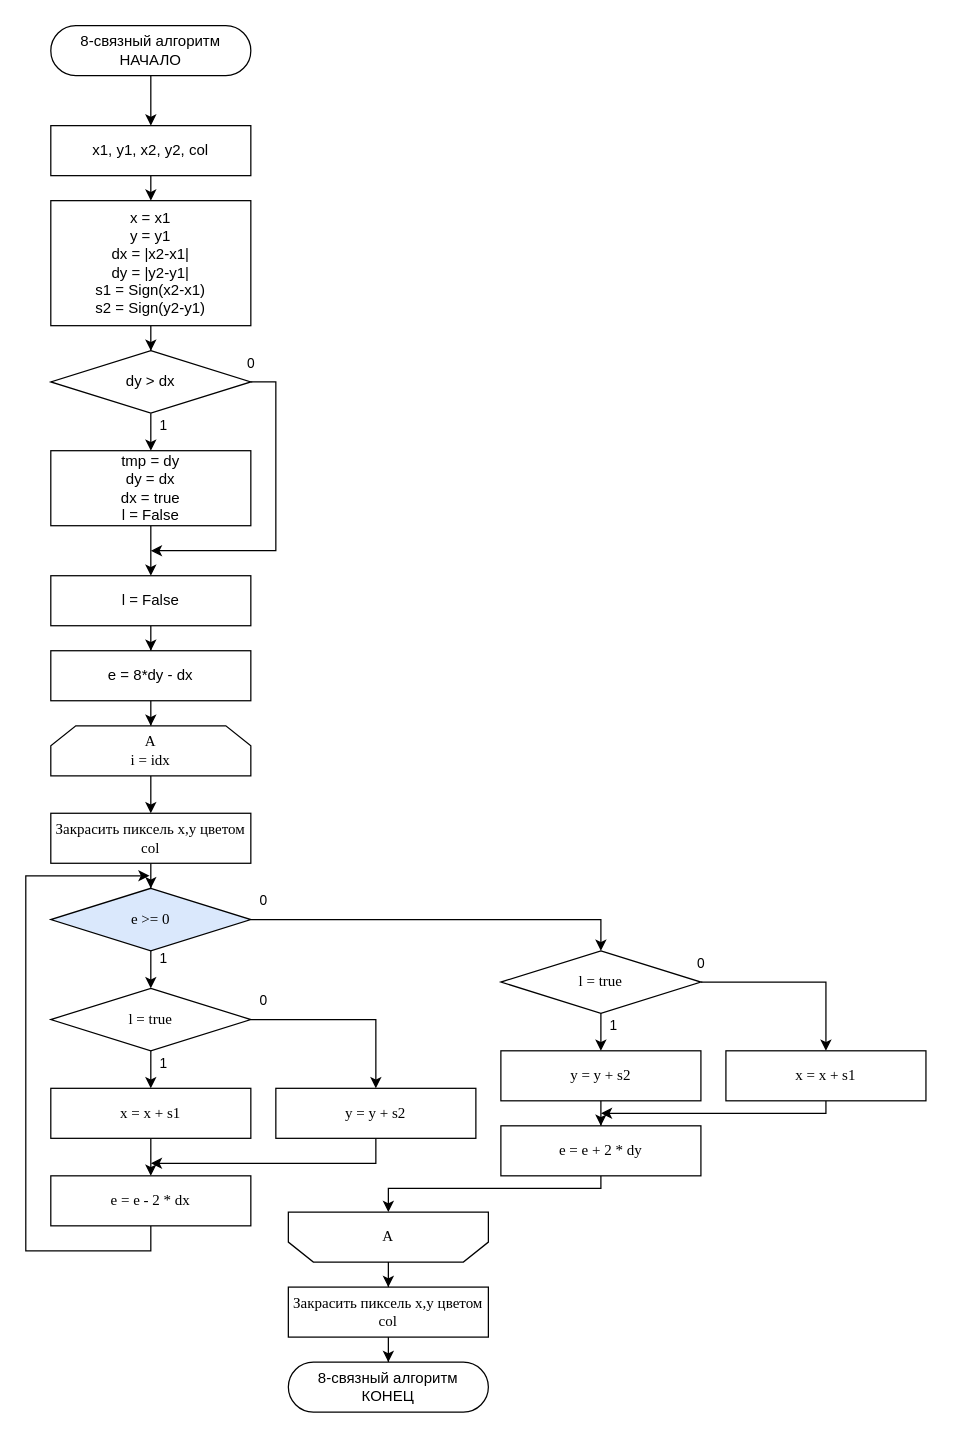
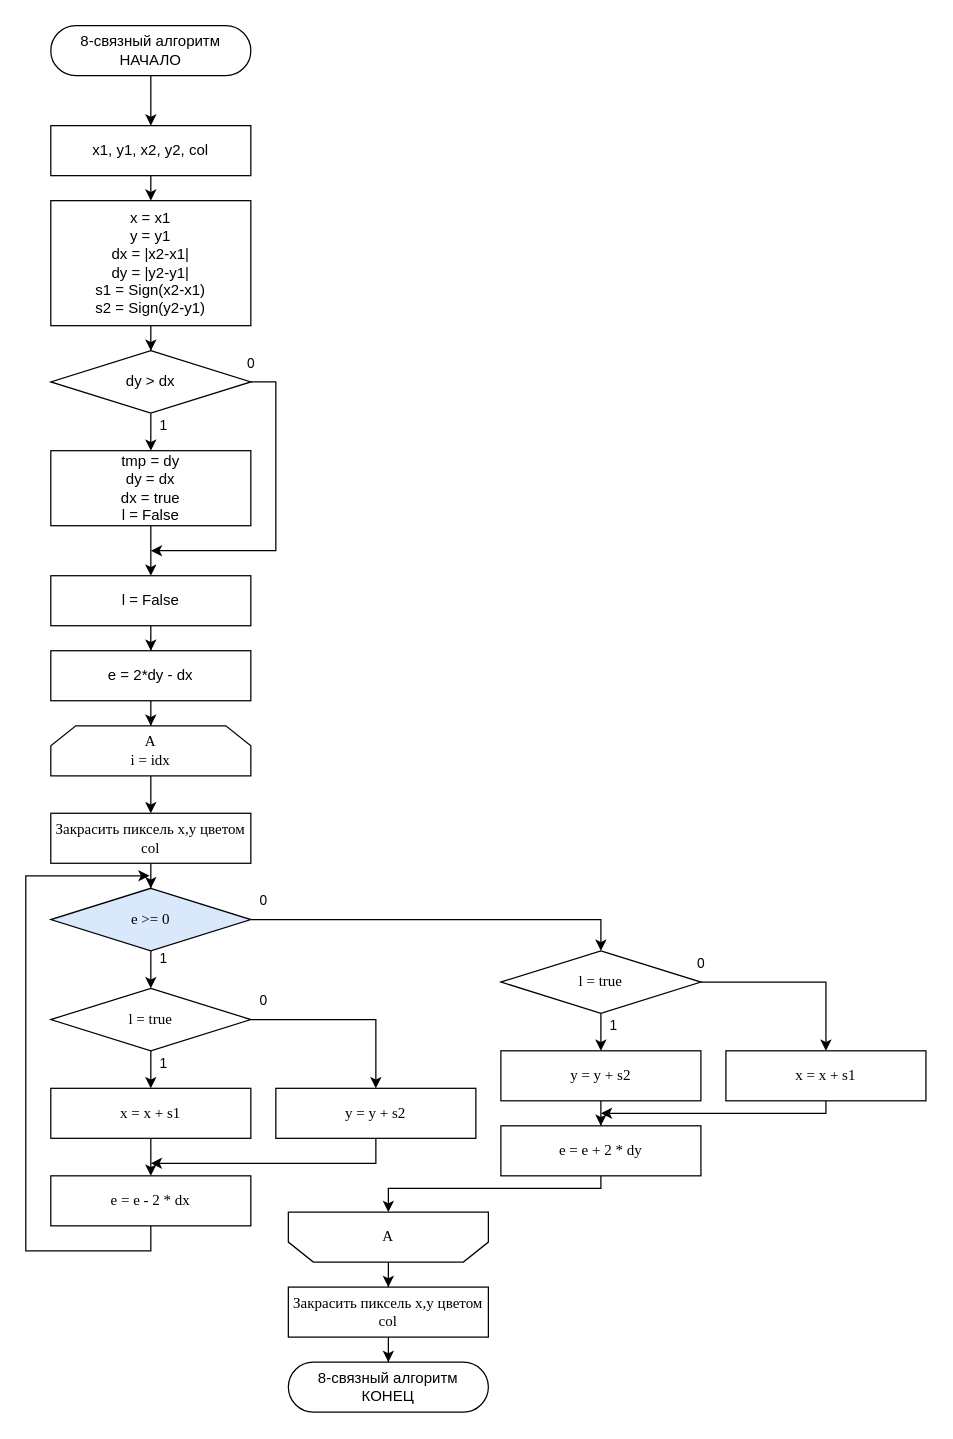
  <mxCell id="0" />
  <mxCell id="1" parent="0" />
  <mxCell id="2" value="" style="edgeStyle=orthogonalEdgeStyle;rounded=0;orthogonalLoop=1;jettySize=auto;html=1;" edge="1" parent="1" source="3" target="5"><mxGeometry relative="1" as="geometry" /></mxCell>
  <mxCell id="3" value="8-связный алгоритм&lt;br&gt;НАЧАЛО" style="rounded=1;whiteSpace=wrap;html=1;arcSize=50;strokeWidth=1;fontSize=12;" vertex="1" parent="1"><mxGeometry x="40" y="20" width="160" height="40" as="geometry" /></mxCell>
  <mxCell id="4" value="" style="edgeStyle=orthogonalEdgeStyle;rounded=0;orthogonalLoop=1;jettySize=auto;html=1;" edge="1" parent="1" source="5"><mxGeometry relative="1" as="geometry"><mxPoint x="120" y="160" as="targetPoint" /></mxGeometry></mxCell>
  <mxCell id="5" value="x1, y1, x2, y2, col" style="rounded=0;whiteSpace=wrap;html=1;" vertex="1" parent="1"><mxGeometry x="40" y="100" width="160" height="40" as="geometry" /></mxCell>
  <mxCell id="6" value="" style="edgeStyle=orthogonalEdgeStyle;rounded=0;orthogonalLoop=1;jettySize=auto;html=1;" edge="1" parent="1" source="7" target="10"><mxGeometry relative="1" as="geometry" /></mxCell>
  <mxCell id="7" value="x = x1&lt;br&gt;y = y1&lt;br&gt;dx = |x2-x1|&lt;br&gt;dy = |y2-y1|&lt;br&gt;s1 = Sign(x2-x1)&lt;br&gt;s2 = Sign(y2-y1)&lt;br&gt;" style="rounded=0;whiteSpace=wrap;html=1;" vertex="1" parent="1"><mxGeometry x="40" y="160" width="160" height="100" as="geometry" /></mxCell>
  <mxCell id="8" value="1" style="edgeStyle=orthogonalEdgeStyle;rounded=0;orthogonalLoop=1;jettySize=auto;html=1;" edge="1" parent="1" source="10" target="12"><mxGeometry x="0.2" y="10" relative="1" as="geometry"><mxPoint as="offset" /></mxGeometry></mxCell>
  <mxCell id="9" value="0" style="edgeStyle=orthogonalEdgeStyle;rounded=0;orthogonalLoop=1;jettySize=auto;html=1;exitX=1;exitY=0.5;exitDx=0;exitDy=0;" edge="1" parent="1" source="10"><mxGeometry x="-1" y="15" relative="1" as="geometry"><mxPoint x="120" y="440" as="targetPoint" /><Array as="points"><mxPoint x="220" y="305" /><mxPoint x="220" y="440" /></Array><mxPoint as="offset" /></mxGeometry></mxCell>
  <mxCell id="10" value="dy &amp;gt; dx" style="rhombus;whiteSpace=wrap;html=1;rounded=0;" vertex="1" parent="1"><mxGeometry x="40" y="280" width="160" height="50" as="geometry" /></mxCell>
  <mxCell id="11" value="" style="edgeStyle=orthogonalEdgeStyle;rounded=0;orthogonalLoop=1;jettySize=auto;html=1;" edge="1" parent="1" source="12" target="14"><mxGeometry relative="1" as="geometry" /></mxCell>
  <mxCell id="12" value="tmp = dy&lt;br&gt;dy = dx&lt;br&gt;dx = true&lt;br&gt;l = False" style="whiteSpace=wrap;html=1;rounded=0;" vertex="1" parent="1"><mxGeometry x="40" y="360" width="160" height="60" as="geometry" /></mxCell>
  <mxCell id="13" value="" style="edgeStyle=orthogonalEdgeStyle;rounded=0;orthogonalLoop=1;jettySize=auto;html=1;" edge="1" parent="1" source="14" target="16"><mxGeometry relative="1" as="geometry" /></mxCell>
  <mxCell id="14" value="l = False" style="whiteSpace=wrap;html=1;rounded=0;" vertex="1" parent="1"><mxGeometry x="40" y="460" width="160" height="40" as="geometry" /></mxCell>
  <mxCell id="15" value="" style="edgeStyle=orthogonalEdgeStyle;rounded=0;orthogonalLoop=1;jettySize=auto;html=1;" edge="1" parent="1" source="16" target="18"><mxGeometry relative="1" as="geometry" /></mxCell>
- <mxCell id="16" value="e = 8*dy - dx" style="whiteSpace=wrap;html=1;rounded=0;" vertex="1" parent="1"><mxGeometry x="40" y="520" width="160" height="40" as="geometry" /></mxCell>
+ <mxCell id="16" value="e = 2*dy - dx" style="whiteSpace=wrap;html=1;rounded=0;" vertex="1" parent="1"><mxGeometry x="40" y="520" width="160" height="40" as="geometry" /></mxCell>
  <mxCell id="17" value="" style="edgeStyle=orthogonalEdgeStyle;rounded=0;orthogonalLoop=1;jettySize=auto;html=1;" edge="1" parent="1" source="18" target="20"><mxGeometry relative="1" as="geometry" /></mxCell>
  <mxCell id="18" value="A&lt;br&gt;i = idx" style="shape=loopLimit;whiteSpace=wrap;html=1;rounded=0;shadow=0;strokeWidth=1;fillColor=#ffffff;fontFamily=Times New Roman;fontSize=12;" vertex="1" parent="1"><mxGeometry x="40" y="580" width="160" height="40" as="geometry" /></mxCell>
  <mxCell id="19" value="" style="edgeStyle=orthogonalEdgeStyle;rounded=0;orthogonalLoop=1;jettySize=auto;html=1;" edge="1" parent="1" source="20" target="23"><mxGeometry relative="1" as="geometry" /></mxCell>
  <mxCell id="20" value="Закрасить пиксель x,y цветом col" style="whiteSpace=wrap;html=1;rounded=0;shadow=0;fontFamily=Times New Roman;strokeWidth=1;" vertex="1" parent="1"><mxGeometry x="40" y="650" width="160" height="40" as="geometry" /></mxCell>
  <mxCell id="21" value="1" style="edgeStyle=orthogonalEdgeStyle;rounded=0;orthogonalLoop=1;jettySize=auto;html=1;" edge="1" parent="1" source="23" target="26"><mxGeometry x="-0.75" y="10" relative="1" as="geometry"><mxPoint as="offset" /></mxGeometry></mxCell>
  <mxCell id="22" value="0" style="edgeStyle=orthogonalEdgeStyle;rounded=0;orthogonalLoop=1;jettySize=auto;html=1;entryX=0.5;entryY=0;entryDx=0;entryDy=0;" edge="1" parent="1" source="23" target="35"><mxGeometry x="-0.932" y="15" relative="1" as="geometry"><mxPoint x="480" y="735" as="targetPoint" /><mxPoint as="offset" /></mxGeometry></mxCell>
  <mxCell id="23" value="e &amp;gt;= 0" style="rhombus;whiteSpace=wrap;html=1;rounded=0;shadow=0;fontFamily=Times New Roman;strokeWidth=1;fillColor=#dae8fc;" vertex="1" parent="1"><mxGeometry x="40" y="710" width="160" height="50" as="geometry" /></mxCell>
  <mxCell id="24" value="1" style="edgeStyle=orthogonalEdgeStyle;rounded=0;orthogonalLoop=1;jettySize=auto;html=1;" edge="1" parent="1" source="26" target="28"><mxGeometry x="0.2" y="10" relative="1" as="geometry"><mxPoint as="offset" /></mxGeometry></mxCell>
  <mxCell id="25" value="0" style="edgeStyle=orthogonalEdgeStyle;rounded=0;orthogonalLoop=1;jettySize=auto;html=1;" edge="1" parent="1" source="26" target="30"><mxGeometry x="-0.871" y="15" relative="1" as="geometry"><mxPoint as="offset" /></mxGeometry></mxCell>
  <mxCell id="26" value="l = true" style="rhombus;whiteSpace=wrap;html=1;rounded=0;shadow=0;fontFamily=Times New Roman;strokeWidth=1;" vertex="1" parent="1"><mxGeometry x="40" y="790" width="160" height="50" as="geometry" /></mxCell>
  <mxCell id="27" value="" style="edgeStyle=orthogonalEdgeStyle;rounded=0;orthogonalLoop=1;jettySize=auto;html=1;" edge="1" parent="1" source="28" target="32"><mxGeometry relative="1" as="geometry" /></mxCell>
  <mxCell id="28" value="x = x + s1" style="whiteSpace=wrap;html=1;rounded=0;shadow=0;fontFamily=Times New Roman;strokeWidth=1;" vertex="1" parent="1"><mxGeometry x="40" y="870" width="160" height="40" as="geometry" /></mxCell>
  <mxCell id="29" value="" style="edgeStyle=orthogonalEdgeStyle;rounded=0;orthogonalLoop=1;jettySize=auto;html=1;exitX=0.5;exitY=1;exitDx=0;exitDy=0;" edge="1" parent="1" source="30"><mxGeometry relative="1" as="geometry"><mxPoint x="120" y="930" as="targetPoint" /><Array as="points"><mxPoint x="300" y="930" /></Array></mxGeometry></mxCell>
  <mxCell id="30" value="y = y + s2" style="whiteSpace=wrap;html=1;rounded=0;shadow=0;fontFamily=Times New Roman;strokeWidth=1;" vertex="1" parent="1"><mxGeometry x="220" y="870" width="160" height="40" as="geometry" /></mxCell>
  <mxCell id="31" value="" style="edgeStyle=orthogonalEdgeStyle;rounded=0;orthogonalLoop=1;jettySize=auto;html=1;exitX=0.5;exitY=1;exitDx=0;exitDy=0;" edge="1" parent="1" source="32"><mxGeometry relative="1" as="geometry"><mxPoint x="119" y="700" as="targetPoint" /><Array as="points"><mxPoint x="120" y="1000" /><mxPoint x="20" y="1000" /><mxPoint x="20" y="700" /></Array></mxGeometry></mxCell>
  <mxCell id="32" value="e = e - 2 * dx" style="whiteSpace=wrap;html=1;rounded=0;shadow=0;fontFamily=Times New Roman;strokeWidth=1;" vertex="1" parent="1"><mxGeometry x="40" y="940" width="160" height="40" as="geometry" /></mxCell>
  <mxCell id="33" value="1" style="edgeStyle=orthogonalEdgeStyle;rounded=0;orthogonalLoop=1;jettySize=auto;html=1;" edge="1" parent="1" source="35" target="37"><mxGeometry x="0.2" y="10" relative="1" as="geometry"><mxPoint as="offset" /></mxGeometry></mxCell>
  <mxCell id="34" value="0" style="edgeStyle=orthogonalEdgeStyle;rounded=0;orthogonalLoop=1;jettySize=auto;html=1;" edge="1" parent="1" source="35" target="39"><mxGeometry x="-1" y="15" relative="1" as="geometry"><mxPoint as="offset" /></mxGeometry></mxCell>
  <mxCell id="35" value="l = true" style="rhombus;whiteSpace=wrap;html=1;rounded=0;shadow=0;fontFamily=Times New Roman;strokeWidth=1;" vertex="1" parent="1"><mxGeometry x="400" y="760" width="160" height="50" as="geometry" /></mxCell>
  <mxCell id="36" value="" style="edgeStyle=orthogonalEdgeStyle;rounded=0;orthogonalLoop=1;jettySize=auto;html=1;" edge="1" parent="1" source="37" target="41"><mxGeometry relative="1" as="geometry" /></mxCell>
  <mxCell id="37" value="y = y + s2" style="whiteSpace=wrap;html=1;rounded=0;shadow=0;fontFamily=Times New Roman;strokeWidth=1;" vertex="1" parent="1"><mxGeometry x="400" y="840" width="160" height="40" as="geometry" /></mxCell>
  <mxCell id="38" value="" style="edgeStyle=orthogonalEdgeStyle;rounded=0;orthogonalLoop=1;jettySize=auto;html=1;exitX=0.5;exitY=1;exitDx=0;exitDy=0;" edge="1" parent="1" source="39"><mxGeometry relative="1" as="geometry"><mxPoint x="480" y="890" as="targetPoint" /><Array as="points"><mxPoint x="660" y="890" /></Array></mxGeometry></mxCell>
  <mxCell id="39" value="x = x + s1" style="whiteSpace=wrap;html=1;rounded=0;shadow=0;fontFamily=Times New Roman;strokeWidth=1;" vertex="1" parent="1"><mxGeometry x="580" y="840" width="160" height="40" as="geometry" /></mxCell>
  <mxCell id="40" value="" style="edgeStyle=orthogonalEdgeStyle;rounded=0;orthogonalLoop=1;jettySize=auto;html=1;entryX=0.5;entryY=1;entryDx=0;entryDy=0;exitX=0.5;exitY=1;exitDx=0;exitDy=0;" edge="1" parent="1" source="41" target="46"><mxGeometry relative="1" as="geometry"><mxPoint x="480" y="1020" as="targetPoint" /><Array as="points"><mxPoint x="480" y="950" /><mxPoint x="310" y="950" /></Array></mxGeometry></mxCell>
  <mxCell id="41" value="e = e + 2 * dy" style="whiteSpace=wrap;html=1;rounded=0;shadow=0;fontFamily=Times New Roman;strokeWidth=1;" vertex="1" parent="1"><mxGeometry x="400" y="900" width="160" height="40" as="geometry" /></mxCell>
  <mxCell id="42" value="" style="edgeStyle=orthogonalEdgeStyle;rounded=0;orthogonalLoop=1;jettySize=auto;html=1;" edge="1" parent="1" source="43" target="44"><mxGeometry relative="1" as="geometry" /></mxCell>
  <mxCell id="43" value="Закрасить пиксель x,y цветом col" style="whiteSpace=wrap;html=1;rounded=0;shadow=0;fontFamily=Times New Roman;strokeWidth=1;" vertex="1" parent="1"><mxGeometry x="230" y="1029" width="160" height="40" as="geometry" /></mxCell>
  <mxCell id="44" value="8-связный алгоритм&lt;br&gt;КОНЕЦ" style="rounded=1;whiteSpace=wrap;html=1;arcSize=50;strokeWidth=1;fontSize=12;" vertex="1" parent="1"><mxGeometry x="230" y="1089" width="160" height="40" as="geometry" /></mxCell>
  <mxCell id="45" value="" style="edgeStyle=orthogonalEdgeStyle;rounded=0;orthogonalLoop=1;jettySize=auto;html=1;" edge="1" parent="1" source="46" target="43"><mxGeometry relative="1" as="geometry" /></mxCell>
  <mxCell id="46" value="A" style="shape=loopLimit;whiteSpace=wrap;html=1;rounded=0;shadow=0;strokeWidth=1;fillColor=#ffffff;fontFamily=Times New Roman;fontSize=12;direction=west;" vertex="1" parent="1"><mxGeometry x="230" y="969" width="160" height="40" as="geometry" /></mxCell>
